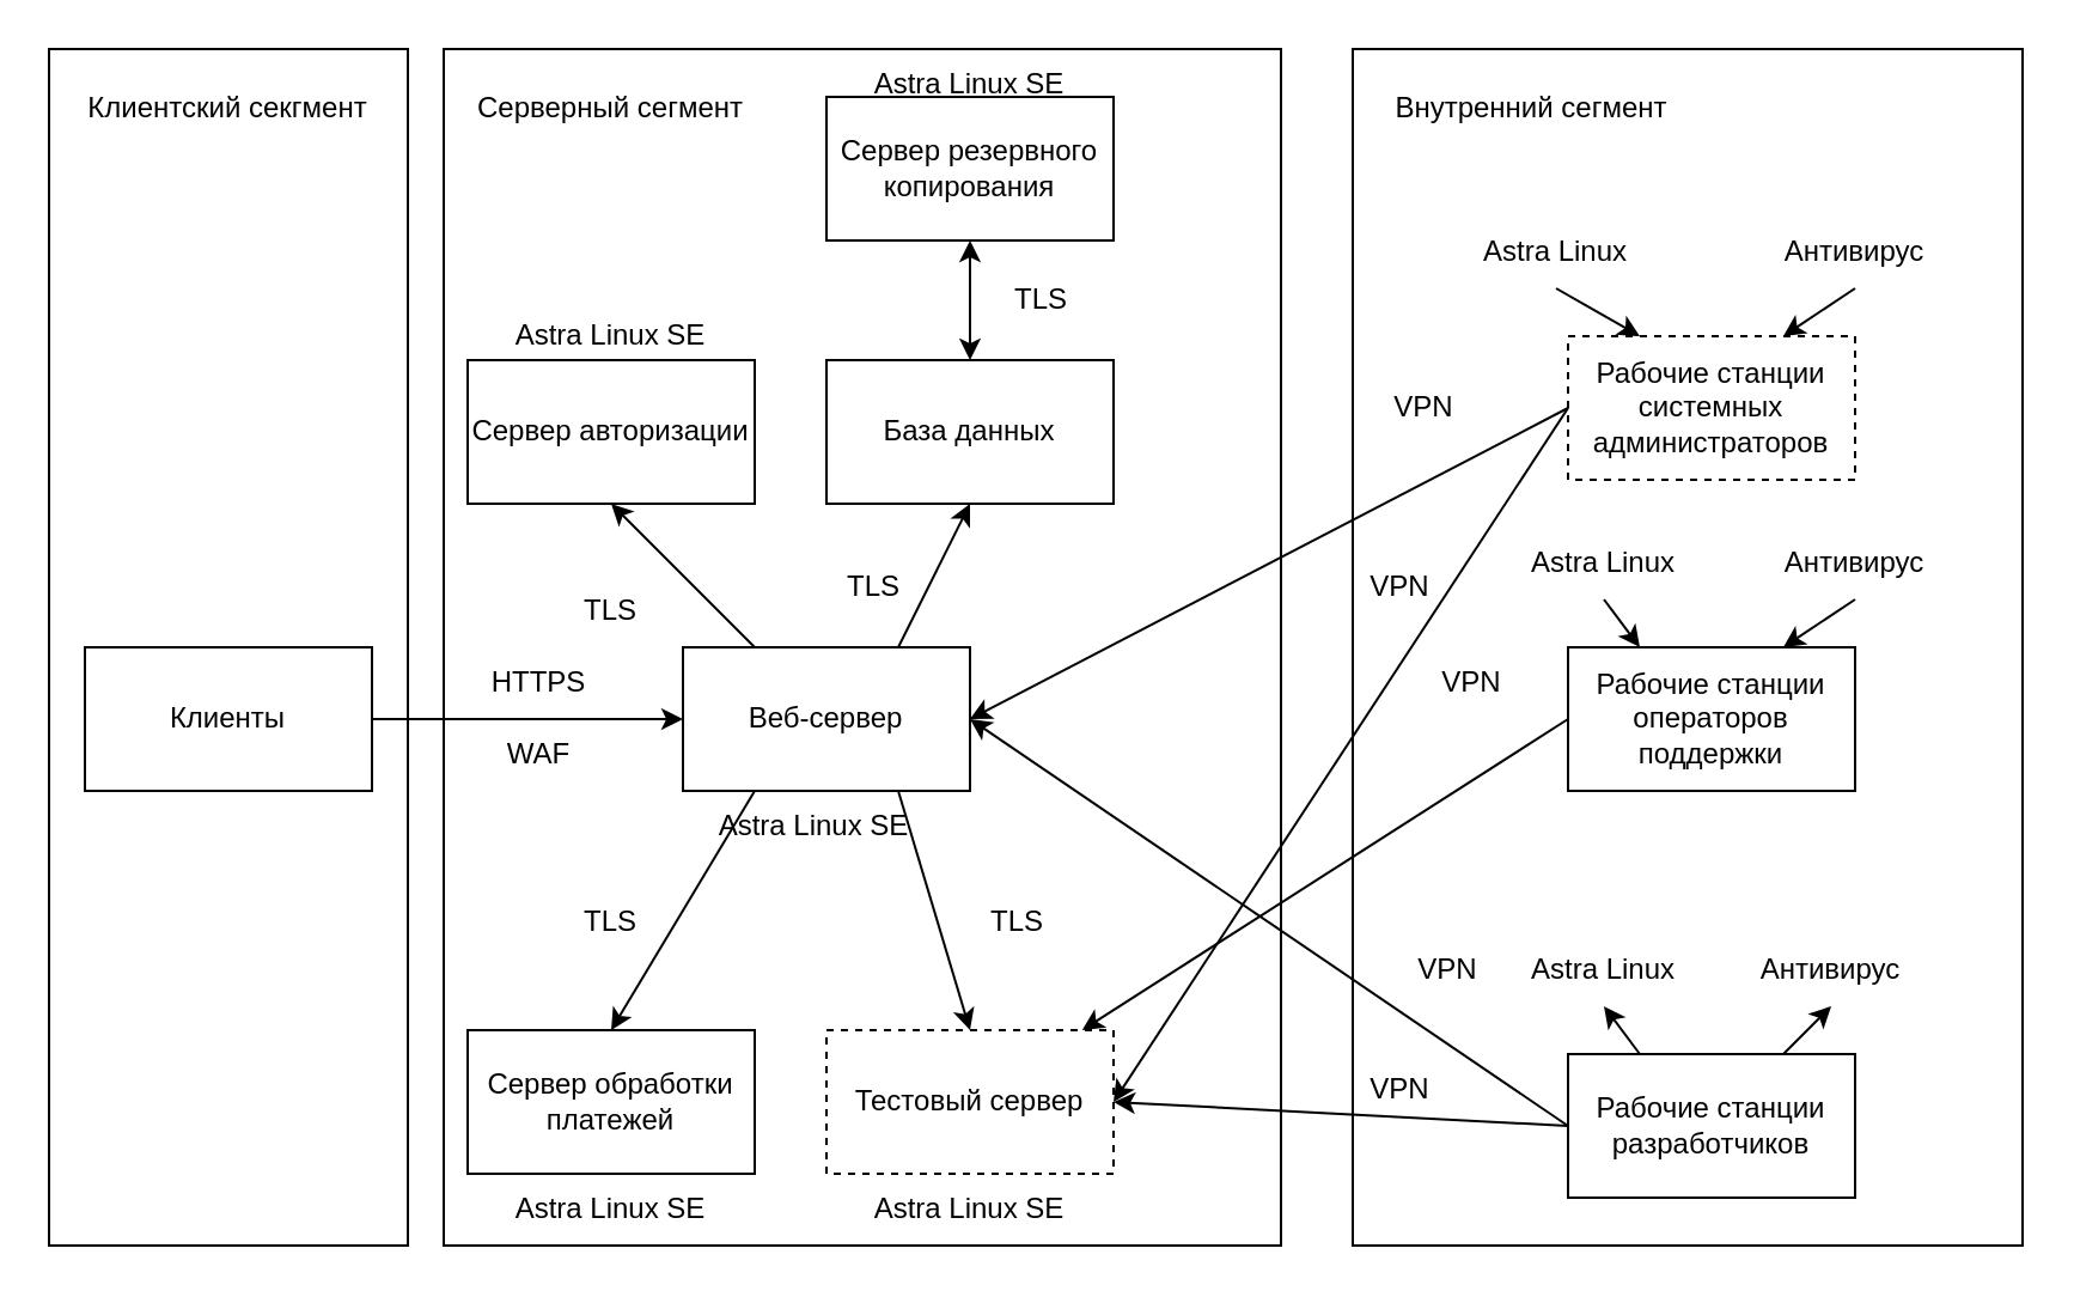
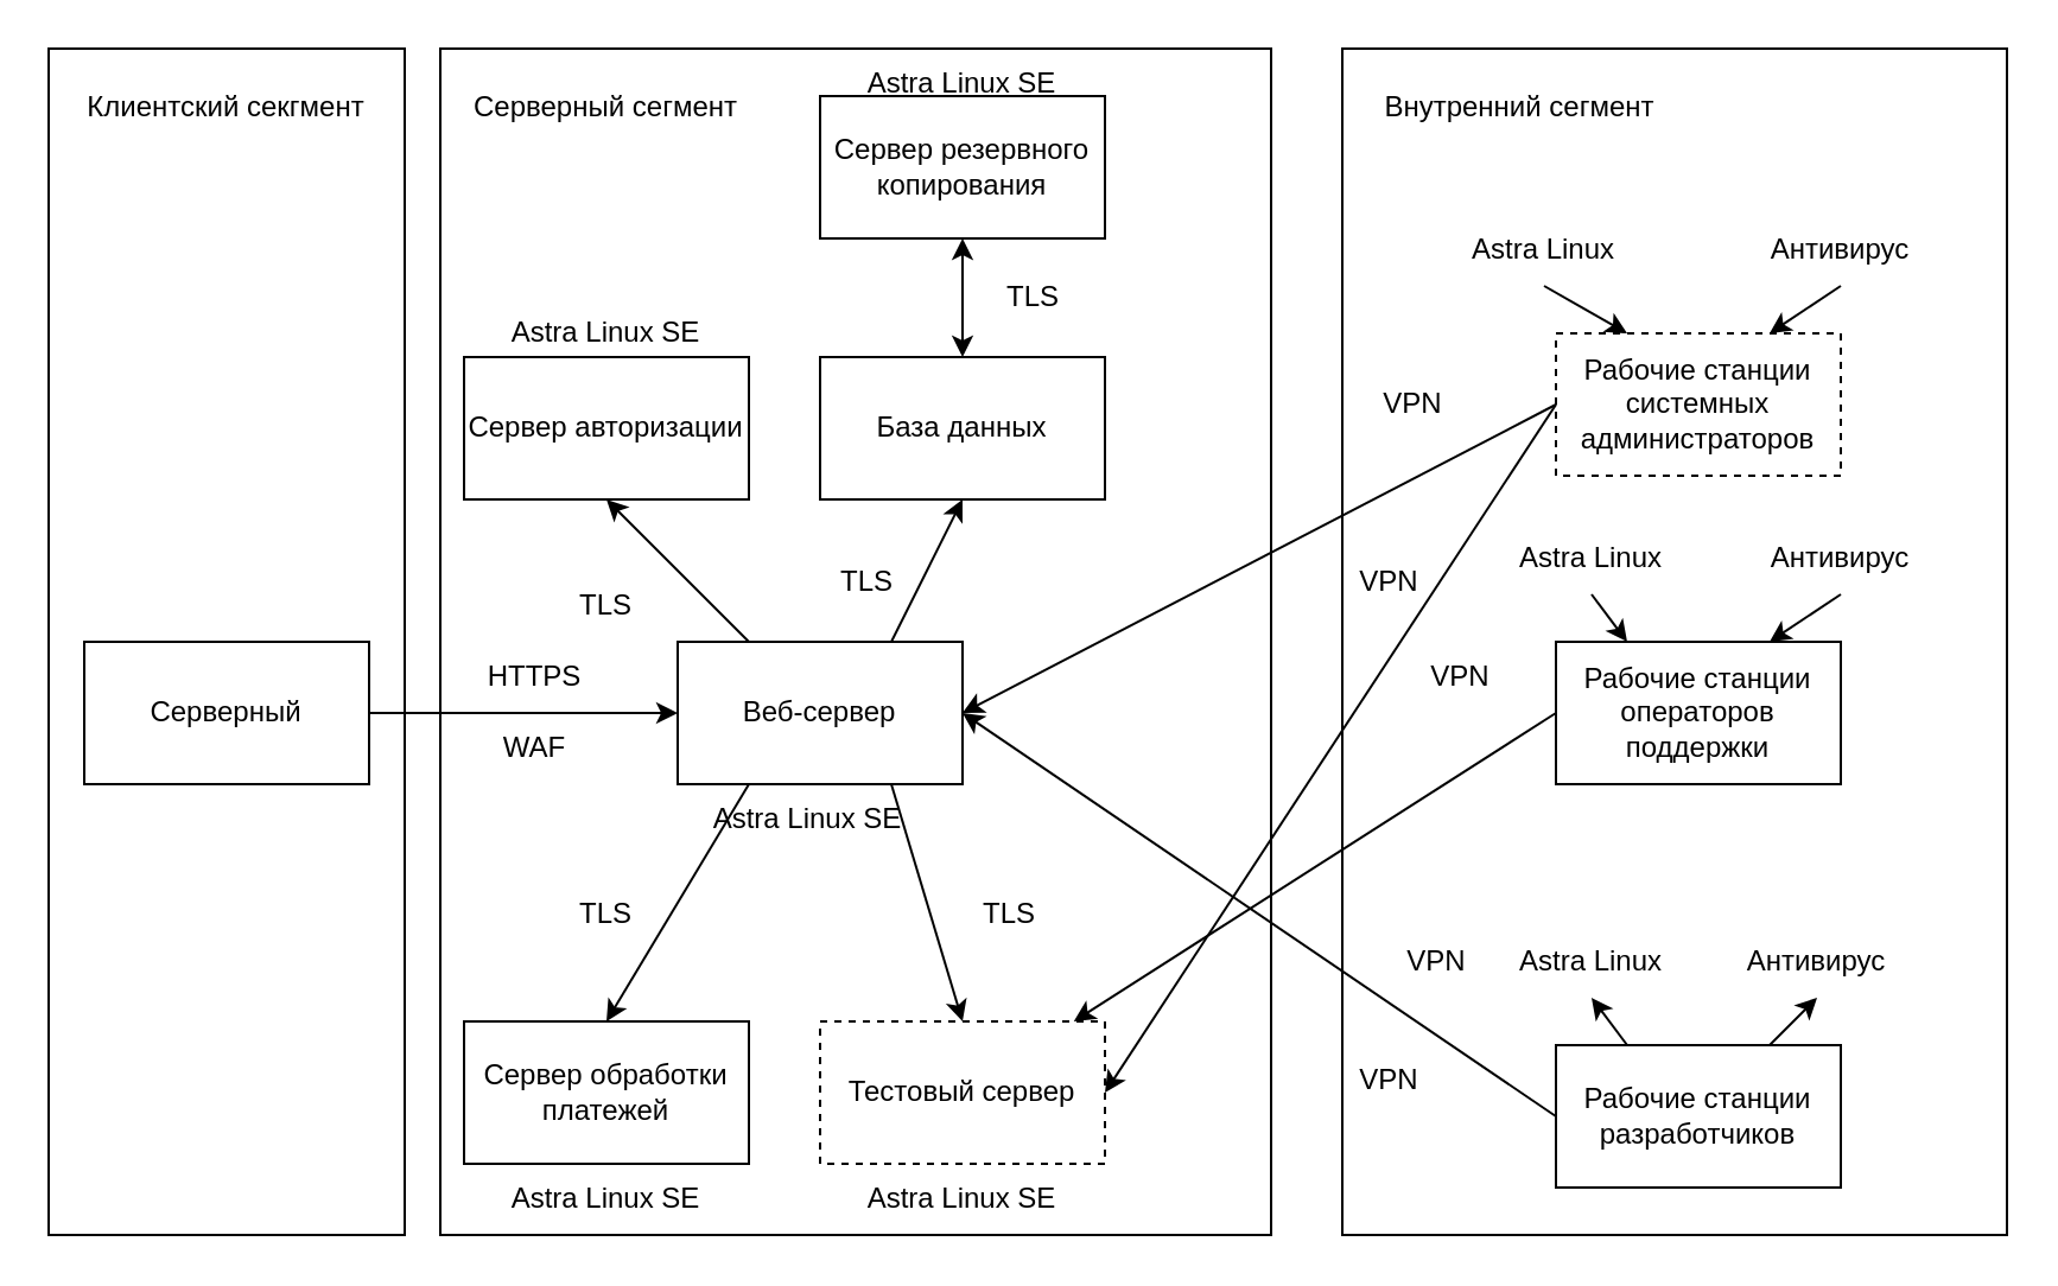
  <mxCell id="0" />
  <mxCell id="1" parent="0" />
  <mxCell id="2" value="" style="rounded=0;whiteSpace=wrap;html=1;" vertex="1" parent="1"><mxGeometry x="565" y="20" width="280" height="500" as="geometry" /></mxCell>
  <mxCell id="3" value="" style="rounded=0;whiteSpace=wrap;html=1;" vertex="1" parent="1"><mxGeometry x="185" y="20" width="350" height="500" as="geometry" /></mxCell>
  <mxCell id="4" value="" style="rounded=0;whiteSpace=wrap;html=1;" vertex="1" parent="1"><mxGeometry x="20" y="20" width="150" height="500" as="geometry" /></mxCell>
- <mxCell id="5" value="Клиенты" style="rounded=0;whiteSpace=wrap;html=1;" vertex="1" parent="1"><mxGeometry x="35" y="270" width="120" height="60" as="geometry" /></mxCell>
+ <mxCell id="5" value="Серверный" style="rounded=0;whiteSpace=wrap;html=1;" vertex="1" parent="1"><mxGeometry x="35" y="270" width="120" height="60" as="geometry" /></mxCell>
  <mxCell id="6" value="Веб-сервер" style="rounded=0;whiteSpace=wrap;html=1;" vertex="1" parent="1"><mxGeometry x="285" y="270" width="120" height="60" as="geometry" /></mxCell>
  <mxCell id="7" value="Сервер авторизации" style="rounded=0;whiteSpace=wrap;html=1;" vertex="1" parent="1"><mxGeometry x="195" y="150" width="120" height="60" as="geometry" /></mxCell>
  <mxCell id="8" value="Сервер обработки платежей" style="rounded=0;whiteSpace=wrap;html=1;" vertex="1" parent="1"><mxGeometry x="195" y="430" width="120" height="60" as="geometry" /></mxCell>
  <mxCell id="9" value="База данных" style="rounded=0;whiteSpace=wrap;html=1;" vertex="1" parent="1"><mxGeometry x="345" y="150" width="120" height="60" as="geometry" /></mxCell>
  <mxCell id="10" value="Сервер резервного копирования" style="rounded=0;whiteSpace=wrap;html=1;" vertex="1" parent="1"><mxGeometry x="345" y="40" width="120" height="60" as="geometry" /></mxCell>
  <mxCell id="11" value="Рабочие станции операторов поддержки" style="rounded=0;whiteSpace=wrap;html=1;" vertex="1" parent="1"><mxGeometry x="655" y="270" width="120" height="60" as="geometry" /></mxCell>
  <mxCell id="12" value="Рабочие станции разработчиков" style="rounded=0;whiteSpace=wrap;html=1;" vertex="1" parent="1"><mxGeometry x="655" y="440" width="120" height="60" as="geometry" /></mxCell>
  <mxCell id="13" value="Рабочие станции системных администраторов" style="rounded=0;whiteSpace=wrap;html=1;dashed=1;" vertex="1" parent="1"><mxGeometry x="655" y="140" width="120" height="60" as="geometry" /></mxCell>
  <mxCell id="14" value="" style="endArrow=classic;html=1;rounded=0;exitX=1;exitY=0.5;exitDx=0;exitDy=0;entryX=0;entryY=0.5;entryDx=0;entryDy=0;" edge="1" parent="1" source="5" target="6"><mxGeometry width="50" height="50" relative="1" as="geometry"><mxPoint x="325" y="260" as="sourcePoint" /><mxPoint x="375" y="210" as="targetPoint" /></mxGeometry></mxCell>
  <mxCell id="15" value="" style="endArrow=classic;html=1;rounded=0;exitX=0.25;exitY=0;exitDx=0;exitDy=0;entryX=0.5;entryY=1;entryDx=0;entryDy=0;" edge="1" parent="1" source="6" target="7"><mxGeometry width="50" height="50" relative="1" as="geometry"><mxPoint x="315" y="260" as="sourcePoint" /><mxPoint x="365" y="210" as="targetPoint" /></mxGeometry></mxCell>
  <mxCell id="16" value="" style="endArrow=classic;html=1;rounded=0;exitX=0.75;exitY=0;exitDx=0;exitDy=0;entryX=0.5;entryY=1;entryDx=0;entryDy=0;" edge="1" parent="1" source="6" target="9"><mxGeometry width="50" height="50" relative="1" as="geometry"><mxPoint x="435" y="260" as="sourcePoint" /><mxPoint x="485" y="210" as="targetPoint" /></mxGeometry></mxCell>
  <mxCell id="17" value="" style="endArrow=classic;html=1;rounded=0;entryX=0.5;entryY=0;entryDx=0;entryDy=0;exitX=0.25;exitY=1;exitDx=0;exitDy=0;" edge="1" parent="1" source="6" target="8"><mxGeometry width="50" height="50" relative="1" as="geometry"><mxPoint x="385" y="370" as="sourcePoint" /><mxPoint x="335" y="350" as="targetPoint" /></mxGeometry></mxCell>
  <mxCell id="18" value="" style="endArrow=classic;startArrow=classic;html=1;rounded=0;exitX=0.5;exitY=0;exitDx=0;exitDy=0;entryX=0.5;entryY=1;entryDx=0;entryDy=0;" edge="1" parent="1" source="9" target="10"><mxGeometry width="50" height="50" relative="1" as="geometry"><mxPoint x="545" y="350" as="sourcePoint" /><mxPoint x="615.711" y="300" as="targetPoint" /></mxGeometry></mxCell>
  <mxCell id="19" value="Тестовый сервер" style="rounded=0;whiteSpace=wrap;html=1;dashed=1;" vertex="1" parent="1"><mxGeometry x="345" y="430" width="120" height="60" as="geometry" /></mxCell>
  <mxCell id="20" value="" style="endArrow=classic;html=1;rounded=0;entryX=0.5;entryY=0;entryDx=0;entryDy=0;" edge="1" parent="1" target="19"><mxGeometry width="50" height="50" relative="1" as="geometry"><mxPoint x="375" y="330" as="sourcePoint" /><mxPoint x="325" y="350" as="targetPoint" /></mxGeometry></mxCell>
  <mxCell id="21" value="" style="endArrow=classic;html=1;rounded=0;exitX=0;exitY=0.5;exitDx=0;exitDy=0;" edge="1" parent="1" source="11" target="19"><mxGeometry width="50" height="50" relative="1" as="geometry"><mxPoint x="225" y="540" as="sourcePoint" /><mxPoint x="275" y="490" as="targetPoint" /></mxGeometry></mxCell>
- <mxCell id="22" value="" style="endArrow=classic;html=1;rounded=0;exitX=0;exitY=0.5;exitDx=0;exitDy=0;entryX=1;entryY=0.5;entryDx=0;entryDy=0;" edge="1" parent="1" source="12" target="19"><mxGeometry width="50" height="50" relative="1" as="geometry"><mxPoint x="165" y="520" as="sourcePoint" /><mxPoint x="215" y="470" as="targetPoint" /></mxGeometry></mxCell>
  <mxCell id="23" value="" style="endArrow=classic;html=1;rounded=0;exitX=0;exitY=0.5;exitDx=0;exitDy=0;entryX=1;entryY=0.5;entryDx=0;entryDy=0;" edge="1" parent="1" source="12" target="6"><mxGeometry width="50" height="50" relative="1" as="geometry"><mxPoint x="565" y="410" as="sourcePoint" /><mxPoint x="615" y="360" as="targetPoint" /></mxGeometry></mxCell>
  <mxCell id="24" value="" style="endArrow=classic;html=1;rounded=0;exitX=0;exitY=0.5;exitDx=0;exitDy=0;entryX=1;entryY=0.5;entryDx=0;entryDy=0;" edge="1" parent="1" source="13" target="6"><mxGeometry width="50" height="50" relative="1" as="geometry"><mxPoint x="565" y="400" as="sourcePoint" /><mxPoint x="615" y="350" as="targetPoint" /></mxGeometry></mxCell>
  <mxCell id="25" value="" style="endArrow=classic;html=1;rounded=0;exitX=0;exitY=0.5;exitDx=0;exitDy=0;entryX=1;entryY=0.5;entryDx=0;entryDy=0;" edge="1" parent="1" source="13" target="19"><mxGeometry width="50" height="50" relative="1" as="geometry"><mxPoint x="615" y="420" as="sourcePoint" /><mxPoint x="665" y="370" as="targetPoint" /></mxGeometry></mxCell>
  <mxCell id="26" value="Клиентский секгмент" style="text;html=1;align=center;verticalAlign=middle;whiteSpace=wrap;rounded=0;" vertex="1" parent="1"><mxGeometry x="30" y="30" width="130" height="30" as="geometry" /></mxCell>
  <mxCell id="27" value="Серверный сегмент" style="text;html=1;align=center;verticalAlign=middle;whiteSpace=wrap;rounded=0;" vertex="1" parent="1"><mxGeometry x="190" y="30" width="130" height="30" as="geometry" /></mxCell>
  <mxCell id="28" value="Внутренний сегмент" style="text;html=1;align=center;verticalAlign=middle;whiteSpace=wrap;rounded=0;" vertex="1" parent="1"><mxGeometry x="575" y="30" width="130" height="30" as="geometry" /></mxCell>
  <mxCell id="29" value="Astra Linux" style="text;html=1;align=center;verticalAlign=middle;whiteSpace=wrap;rounded=0;" vertex="1" parent="1"><mxGeometry x="615" y="90" width="70" height="30" as="geometry" /></mxCell>
  <mxCell id="30" value="Антивирус" style="text;html=1;align=center;verticalAlign=middle;whiteSpace=wrap;rounded=0;" vertex="1" parent="1"><mxGeometry x="745" y="90" width="60" height="30" as="geometry" /></mxCell>
  <mxCell id="31" value="" style="endArrow=classic;html=1;rounded=0;exitX=0.5;exitY=1;exitDx=0;exitDy=0;entryX=0.75;entryY=0;entryDx=0;entryDy=0;" edge="1" parent="1" source="30" target="13"><mxGeometry width="50" height="50" relative="1" as="geometry"><mxPoint x="835" y="210" as="sourcePoint" /><mxPoint x="885" y="160" as="targetPoint" /></mxGeometry></mxCell>
  <mxCell id="32" value="" style="endArrow=classic;html=1;rounded=0;exitX=0.5;exitY=1;exitDx=0;exitDy=0;entryX=0.25;entryY=0;entryDx=0;entryDy=0;" edge="1" parent="1" source="29" target="13"><mxGeometry width="50" height="50" relative="1" as="geometry"><mxPoint x="665" y="170" as="sourcePoint" /><mxPoint x="715" y="120" as="targetPoint" /></mxGeometry></mxCell>
  <mxCell id="33" value="Astra Linux" style="text;html=1;align=center;verticalAlign=middle;whiteSpace=wrap;rounded=0;" vertex="1" parent="1"><mxGeometry x="635" y="220" width="70" height="30" as="geometry" /></mxCell>
  <mxCell id="34" value="Антивирус" style="text;html=1;align=center;verticalAlign=middle;whiteSpace=wrap;rounded=0;" vertex="1" parent="1"><mxGeometry x="745" y="220" width="60" height="30" as="geometry" /></mxCell>
  <mxCell id="35" value="Astra Linux" style="text;html=1;align=center;verticalAlign=middle;whiteSpace=wrap;rounded=0;" vertex="1" parent="1"><mxGeometry x="635" y="390" width="70" height="30" as="geometry" /></mxCell>
  <mxCell id="36" value="Антивирус" style="text;html=1;align=center;verticalAlign=middle;whiteSpace=wrap;rounded=0;" vertex="1" parent="1"><mxGeometry x="735" y="390" width="60" height="30" as="geometry" /></mxCell>
  <mxCell id="37" value="" style="endArrow=classic;html=1;rounded=0;exitX=0.5;exitY=1;exitDx=0;exitDy=0;entryX=0.25;entryY=0;entryDx=0;entryDy=0;" edge="1" parent="1" source="33" target="11"><mxGeometry width="50" height="50" relative="1" as="geometry"><mxPoint x="705" y="310" as="sourcePoint" /><mxPoint x="755" y="260" as="targetPoint" /></mxGeometry></mxCell>
  <mxCell id="38" value="" style="endArrow=classic;html=1;rounded=0;" edge="1" parent="1" source="2"><mxGeometry width="50" height="50" relative="1" as="geometry"><mxPoint x="795" y="300" as="sourcePoint" /><mxPoint x="845" y="250" as="targetPoint" /></mxGeometry></mxCell>
  <mxCell id="39" value="" style="endArrow=classic;html=1;rounded=0;exitX=0.5;exitY=1;exitDx=0;exitDy=0;entryX=0.75;entryY=0;entryDx=0;entryDy=0;" edge="1" parent="1" source="34" target="11"><mxGeometry width="50" height="50" relative="1" as="geometry"><mxPoint x="795" y="310" as="sourcePoint" /><mxPoint x="845" y="260" as="targetPoint" /></mxGeometry></mxCell>
  <mxCell id="40" value="" style="endArrow=classic;html=1;rounded=0;exitX=0.25;exitY=0;exitDx=0;exitDy=0;entryX=0.5;entryY=1;entryDx=0;entryDy=0;" edge="1" parent="1" source="12" target="35"><mxGeometry width="50" height="50" relative="1" as="geometry"><mxPoint x="705" y="450" as="sourcePoint" /><mxPoint x="755" y="400" as="targetPoint" /></mxGeometry></mxCell>
  <mxCell id="41" value="" style="endArrow=classic;html=1;rounded=0;exitX=0.75;exitY=0;exitDx=0;exitDy=0;entryX=0.5;entryY=1;entryDx=0;entryDy=0;" edge="1" parent="1" source="12" target="36"><mxGeometry width="50" height="50" relative="1" as="geometry"><mxPoint x="755" y="410" as="sourcePoint" /><mxPoint x="805" y="360" as="targetPoint" /></mxGeometry></mxCell>
  <mxCell id="42" value="VPN" style="text;html=1;align=center;verticalAlign=middle;whiteSpace=wrap;rounded=0;" vertex="1" parent="1"><mxGeometry x="565" y="155" width="60" height="30" as="geometry" /></mxCell>
  <mxCell id="43" value="VPN" style="text;html=1;align=center;verticalAlign=middle;whiteSpace=wrap;rounded=0;" vertex="1" parent="1"><mxGeometry x="555" y="230" width="60" height="30" as="geometry" /></mxCell>
  <mxCell id="44" value="VPN" style="text;html=1;align=center;verticalAlign=middle;whiteSpace=wrap;rounded=0;" vertex="1" parent="1"><mxGeometry x="585" y="270" width="60" height="30" as="geometry" /></mxCell>
  <mxCell id="45" value="VPN" style="text;html=1;align=center;verticalAlign=middle;whiteSpace=wrap;rounded=0;" vertex="1" parent="1"><mxGeometry x="575" y="390" width="60" height="30" as="geometry" /></mxCell>
  <mxCell id="46" value="VPN" style="text;html=1;align=center;verticalAlign=middle;whiteSpace=wrap;rounded=0;" vertex="1" parent="1"><mxGeometry x="555" y="440" width="60" height="30" as="geometry" /></mxCell>
  <mxCell id="47" value="TLS" style="text;html=1;align=center;verticalAlign=middle;whiteSpace=wrap;rounded=0;" vertex="1" parent="1"><mxGeometry x="225" y="240" width="60" height="30" as="geometry" /></mxCell>
  <mxCell id="48" value="TLS" style="text;html=1;align=center;verticalAlign=middle;whiteSpace=wrap;rounded=0;" vertex="1" parent="1"><mxGeometry x="225" y="370" width="60" height="30" as="geometry" /></mxCell>
  <mxCell id="49" value="TLS" style="text;html=1;align=center;verticalAlign=middle;whiteSpace=wrap;rounded=0;" vertex="1" parent="1"><mxGeometry x="395" y="370" width="60" height="30" as="geometry" /></mxCell>
  <mxCell id="50" value="TLS" style="text;html=1;align=center;verticalAlign=middle;whiteSpace=wrap;rounded=0;" vertex="1" parent="1"><mxGeometry x="335" y="230" width="60" height="30" as="geometry" /></mxCell>
  <mxCell id="51" value="TLS" style="text;html=1;align=center;verticalAlign=middle;whiteSpace=wrap;rounded=0;" vertex="1" parent="1"><mxGeometry x="405" y="110" width="60" height="30" as="geometry" /></mxCell>
  <mxCell id="52" value="HTTPS" style="text;html=1;align=center;verticalAlign=middle;whiteSpace=wrap;rounded=0;" vertex="1" parent="1"><mxGeometry x="195" y="270" width="60" height="30" as="geometry" /></mxCell>
  <mxCell id="53" value="Astra Linux SE" style="text;html=1;align=center;verticalAlign=middle;whiteSpace=wrap;rounded=0;" vertex="1" parent="1"><mxGeometry x="295" y="330" width="90" height="30" as="geometry" /></mxCell>
  <mxCell id="54" value="Astra Linux SE" style="text;html=1;align=center;verticalAlign=middle;whiteSpace=wrap;rounded=0;" vertex="1" parent="1"><mxGeometry x="360" y="20" width="90" height="30" as="geometry" /></mxCell>
  <mxCell id="55" value="Astra Linux SE" style="text;html=1;align=center;verticalAlign=middle;whiteSpace=wrap;rounded=0;" vertex="1" parent="1"><mxGeometry x="210" y="490" width="90" height="30" as="geometry" /></mxCell>
  <mxCell id="56" value="Astra Linux SE" style="text;html=1;align=center;verticalAlign=middle;whiteSpace=wrap;rounded=0;" vertex="1" parent="1"><mxGeometry x="360" y="490" width="90" height="30" as="geometry" /></mxCell>
  <mxCell id="57" value="Astra Linux SE" style="text;html=1;align=center;verticalAlign=middle;whiteSpace=wrap;rounded=0;" vertex="1" parent="1"><mxGeometry x="210" y="125" width="90" height="30" as="geometry" /></mxCell>
  <mxCell id="58" value="WAF" style="text;html=1;align=center;verticalAlign=middle;whiteSpace=wrap;rounded=0;" vertex="1" parent="1"><mxGeometry x="195" y="300" width="60" height="30" as="geometry" /></mxCell>
